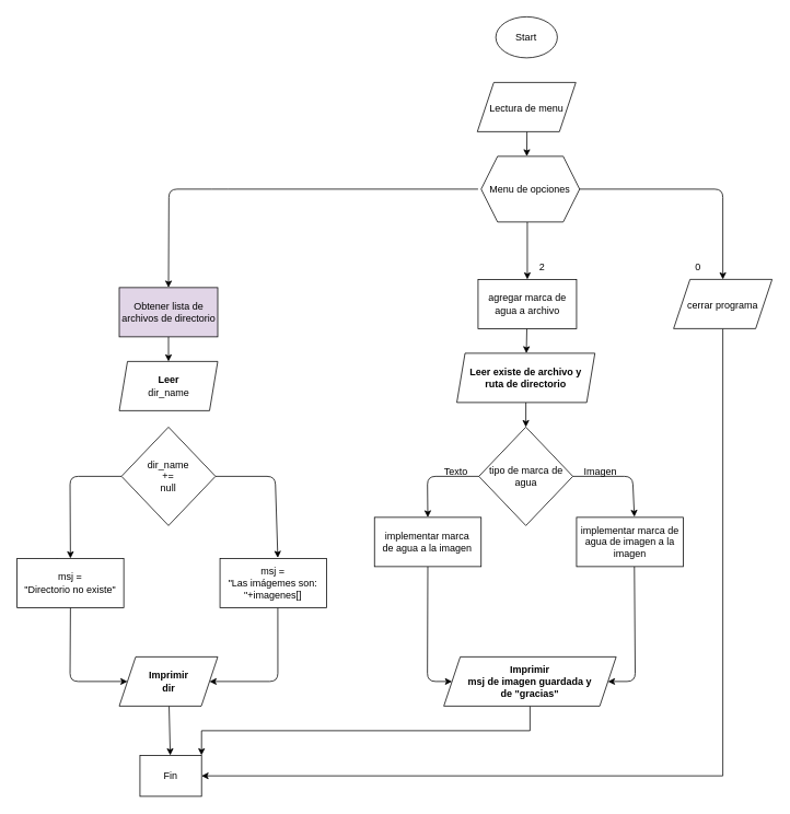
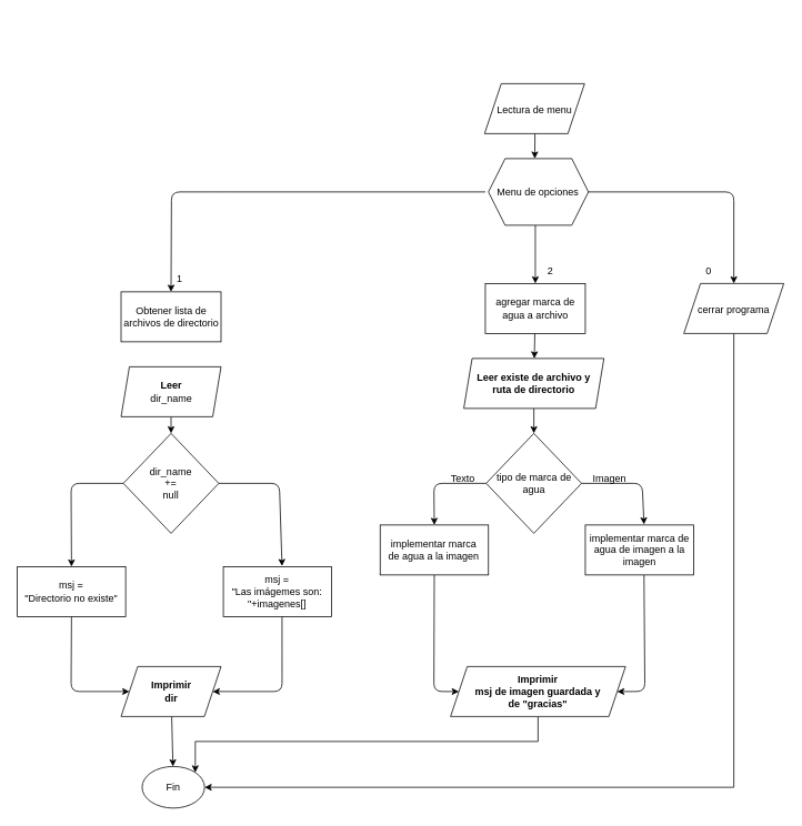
  <mxCell id="0" />
  <mxCell id="1" parent="0" />
  <mxCell id="2" value="" style="edgeStyle=none;html=1;" parent="1" edge="1"><mxGeometry relative="1" as="geometry"><mxPoint x="641.36" y="150" as="sourcePoint" /><mxPoint x="641.11" y="190" as="targetPoint" /></mxGeometry></mxCell>
- <mxCell id="3" value="Start" style="ellipse;whiteSpace=wrap;html=1;" parent="1" vertex="1"><mxGeometry x="603.36" y="20" width="75" height="50" as="geometry" /></mxCell>
+ <mxCell id="4" value="" style="edgeStyle=none;html=1;" parent="1" source="5" target="8" edge="1"><mxGeometry relative="1" as="geometry" /></mxCell>
  <mxCell id="5" value="Leer&lt;br&gt;&lt;span style=&quot;font-weight: normal;&quot;&gt;dir_name&lt;/span&gt;" style="shape=parallelogram;perimeter=parallelogramPerimeter;whiteSpace=wrap;html=1;fixedSize=1;size=10.0;fontStyle=1" parent="1" vertex="1"><mxGeometry x="144.5" y="440" width="120" height="60" as="geometry" /></mxCell>
  <mxCell id="6" value="" style="edgeStyle=none;html=1;entryX=0.542;entryY=-0.011;entryDx=0;entryDy=0;entryPerimeter=0;" parent="1" source="8" target="10" edge="1"><mxGeometry relative="1" as="geometry"><Array as="points"><mxPoint x="334.5" y="580" /></Array></mxGeometry></mxCell>
  <mxCell id="7" style="edgeStyle=none;html=1;entryX=0.5;entryY=0;entryDx=0;entryDy=0;fontSize=12;" parent="1" source="8" target="24" edge="1"><mxGeometry relative="1" as="geometry"><Array as="points"><mxPoint x="84.5" y="580" /></Array></mxGeometry></mxCell>
  <mxCell id="8" value="dir_name &lt;br&gt;+=&lt;br&gt;null" style="rhombus;whiteSpace=wrap;html=1;" parent="1" vertex="1"><mxGeometry x="147.25" y="520" width="114.5" height="120" as="geometry" /></mxCell>
  <mxCell id="9" style="edgeStyle=none;html=1;entryX=1;entryY=0.5;entryDx=0;entryDy=0;exitX=0.542;exitY=1.002;exitDx=0;exitDy=0;exitPerimeter=0;" parent="1" source="10" target="26" edge="1"><mxGeometry relative="1" as="geometry"><mxPoint x="267.25" y="830" as="targetPoint" /><Array as="points"><mxPoint x="337.75" y="830" /></Array></mxGeometry></mxCell>
  <mxCell id="10" value="msj = &lt;br&gt;&quot;Las imágemes son: &quot;+imagenes[]" style="whiteSpace=wrap;html=1;" parent="1" vertex="1"><mxGeometry x="267.25" y="680" width="130" height="60" as="geometry" /></mxCell>
  <mxCell id="11" value="" style="edgeStyle=none;html=1;entryX=0;entryY=0.5;entryDx=0;entryDy=0;exitX=0.5;exitY=1;exitDx=0;exitDy=0;" parent="1" source="24" target="26" edge="1"><mxGeometry relative="1" as="geometry"><mxPoint x="1.75" y="740" as="sourcePoint" /><mxPoint x="147.25" y="830" as="targetPoint" /><Array as="points"><mxPoint x="84.5" y="830" /></Array></mxGeometry></mxCell>
- <mxCell id="12" value="Fin" style="whiteSpace=wrap;html=1;rounded=0;" parent="1" vertex="1"><mxGeometry x="169.75" y="920" width="75" height="50" as="geometry" /></mxCell>
+ <mxCell id="12" value="Fin" style="ellipse;whiteSpace=wrap;html=1;" parent="1" vertex="1"><mxGeometry x="169.75" y="920" width="75" height="50" as="geometry" /></mxCell>
  <mxCell id="13" style="edgeStyle=none;html=1;entryX=0.5;entryY=0;entryDx=0;entryDy=0;" parent="1" target="17" edge="1"><mxGeometry relative="1" as="geometry"><Array as="points"><mxPoint x="266.75" y="230" /><mxPoint x="205" y="230" /></Array><mxPoint x="581.75" y="230" as="sourcePoint" /></mxGeometry></mxCell>
  <mxCell id="14" value="" style="edgeStyle=none;html=1;exitX=0.5;exitY=1;exitDx=0;exitDy=0;" parent="1" target="19" edge="1"><mxGeometry relative="1" as="geometry"><Array as="points" /><mxPoint x="641.75" y="270" as="sourcePoint" /></mxGeometry></mxCell>
  <mxCell id="15" value="" style="edgeStyle=none;html=1;fontSize=18;" parent="1" edge="1"><mxGeometry relative="1" as="geometry"><mxPoint x="880" y="340" as="targetPoint" /><Array as="points"><mxPoint x="880" y="230" /></Array><mxPoint x="700" y="230" as="sourcePoint" /></mxGeometry></mxCell>
- <mxCell id="16" value="" style="edgeStyle=none;html=1;fontSize=18;entryX=0.5;entryY=0;entryDx=0;entryDy=0;" parent="1" source="17" target="5" edge="1"><mxGeometry relative="1" as="geometry"><mxPoint x="207.5" y="430" as="targetPoint" /></mxGeometry></mxCell>
- <mxCell id="17" value="Obtener lista de archivos de directorio" style="whiteSpace=wrap;html=1;fillColor=#e1d5e7;" parent="1" vertex="1"><mxGeometry x="144.5" y="350" width="120" height="60" as="geometry" /></mxCell>
+ <mxCell id="17" value="Obtener lista de archivos de directorio" style="whiteSpace=wrap;html=1;" parent="1" vertex="1"><mxGeometry x="144.5" y="350" width="120" height="60" as="geometry" /></mxCell>
  <mxCell id="18" value="" style="edgeStyle=none;html=1;fontSize=12;" parent="1" source="19" target="28" edge="1"><mxGeometry relative="1" as="geometry" /></mxCell>
  <mxCell id="19" value="agregar marca de agua a archivo" style="whiteSpace=wrap;html=1;" parent="1" vertex="1"><mxGeometry x="581.75" y="340" width="120" height="60" as="geometry" /></mxCell>
  <mxCell id="20" style="edgeStyle=orthogonalEdgeStyle;rounded=0;orthogonalLoop=1;jettySize=auto;html=1;exitX=0.5;exitY=1;exitDx=0;exitDy=0;entryX=1;entryY=0.5;entryDx=0;entryDy=0;" parent="1" source="21" target="12" edge="1"><mxGeometry relative="1" as="geometry" /></mxCell>
  <mxCell id="21" value="&lt;span style=&quot;font-size: 12px;&quot;&gt;cerrar programa&lt;/span&gt;" style="shape=parallelogram;perimeter=parallelogramPerimeter;whiteSpace=wrap;html=1;fixedSize=1;fontSize=18;" parent="1" vertex="1"><mxGeometry x="820" y="340" width="120" height="60" as="geometry" /></mxCell>
  <mxCell id="22" value="&lt;font style=&quot;font-size: 12px;&quot;&gt;Lectura de menu&lt;br&gt;&lt;/font&gt;" style="shape=parallelogram;perimeter=parallelogramPerimeter;whiteSpace=wrap;html=1;fixedSize=1;fontSize=18;" parent="1" vertex="1"><mxGeometry x="580.86" y="100" width="120" height="60" as="geometry" /></mxCell>
  <mxCell id="23" style="edgeStyle=none;html=1;fontSize=12;" parent="1" source="24" edge="1"><mxGeometry relative="1" as="geometry"><mxPoint x="74" y="690" as="targetPoint" /></mxGeometry></mxCell>
  <mxCell id="24" value="msj = &lt;br&gt;&quot;Directorio no existe&quot;" style="whiteSpace=wrap;html=1;" parent="1" vertex="1"><mxGeometry x="20" y="680" width="130" height="60" as="geometry" /></mxCell>
  <mxCell id="25" value="" style="edgeStyle=none;html=1;fontSize=12;" parent="1" source="26" target="12" edge="1"><mxGeometry relative="1" as="geometry" /></mxCell>
  <mxCell id="26" value="&lt;b&gt;Imprimir&lt;br&gt;dir&lt;/b&gt;" style="shape=parallelogram;perimeter=parallelogramPerimeter;whiteSpace=wrap;html=1;fixedSize=1;fontSize=12;" parent="1" vertex="1"><mxGeometry x="144.5" y="800" width="120" height="60" as="geometry" /></mxCell>
  <mxCell id="27" style="edgeStyle=orthogonalEdgeStyle;rounded=0;orthogonalLoop=1;jettySize=auto;html=1;exitX=0.5;exitY=1;exitDx=0;exitDy=0;entryX=0.5;entryY=0;entryDx=0;entryDy=0;" parent="1" source="28" target="29" edge="1"><mxGeometry relative="1" as="geometry" /></mxCell>
  <mxCell id="28" value="Leer existe de archivo y&lt;br&gt;ruta de directorio" style="shape=parallelogram;perimeter=parallelogramPerimeter;whiteSpace=wrap;html=1;fixedSize=1;size=10.0;fontStyle=1" parent="1" vertex="1"><mxGeometry x="555.87" y="430" width="168.25" height="60" as="geometry" /></mxCell>
  <mxCell id="29" value="tipo de marca de agua" style="rhombus;whiteSpace=wrap;html=1;" parent="1" vertex="1"><mxGeometry x="582.74" y="520" width="114.5" height="120" as="geometry" /></mxCell>
+ <mxCell id="30" value="1" style="text;html=1;strokeColor=none;fillColor=none;align=center;verticalAlign=middle;whiteSpace=wrap;rounded=0;" parent="1" vertex="1"><mxGeometry x="184.75" y="320" width="60" height="30" as="geometry" /></mxCell>
  <mxCell id="31" value="2" style="text;html=1;strokeColor=none;fillColor=none;align=center;verticalAlign=middle;whiteSpace=wrap;rounded=0;" parent="1" vertex="1"><mxGeometry x="630" y="310" width="60" height="30" as="geometry" /></mxCell>
  <mxCell id="32" value="0" style="text;html=1;strokeColor=none;fillColor=none;align=center;verticalAlign=middle;whiteSpace=wrap;rounded=0;" parent="1" vertex="1"><mxGeometry x="820" y="310" width="60" height="30" as="geometry" /></mxCell>
  <mxCell id="33" value="" style="edgeStyle=none;html=1;entryX=0.542;entryY=-0.011;entryDx=0;entryDy=0;entryPerimeter=0;" parent="1" target="36" edge="1"><mxGeometry relative="1" as="geometry"><Array as="points"><mxPoint x="769.99" y="580" /></Array><mxPoint x="697.24" y="580" as="sourcePoint" /></mxGeometry></mxCell>
  <mxCell id="34" style="edgeStyle=none;html=1;entryX=0.5;entryY=0;entryDx=0;entryDy=0;fontSize=12;" parent="1" target="38" edge="1"><mxGeometry relative="1" as="geometry"><Array as="points"><mxPoint x="519.99" y="580" /></Array><mxPoint x="582.74" y="580" as="sourcePoint" /></mxGeometry></mxCell>
  <mxCell id="35" style="edgeStyle=none;html=1;entryX=1;entryY=0.5;entryDx=0;entryDy=0;exitX=0.542;exitY=1.002;exitDx=0;exitDy=0;exitPerimeter=0;" parent="1" source="36" target="40" edge="1"><mxGeometry relative="1" as="geometry"><mxPoint x="702.74" y="830" as="targetPoint" /><Array as="points"><mxPoint x="773.24" y="830" /></Array></mxGeometry></mxCell>
  <mxCell id="36" value="implementar marca de agua de imagen a la imagen" style="whiteSpace=wrap;html=1;" parent="1" vertex="1"><mxGeometry x="701.75" y="630" width="130" height="60" as="geometry" /></mxCell>
  <mxCell id="37" value="" style="edgeStyle=none;html=1;entryX=0;entryY=0.5;entryDx=0;entryDy=0;exitX=0.5;exitY=1;exitDx=0;exitDy=0;" parent="1" source="38" target="40" edge="1"><mxGeometry relative="1" as="geometry"><mxPoint x="437.24" y="740" as="sourcePoint" /><mxPoint x="582.74" y="830" as="targetPoint" /><Array as="points"><mxPoint x="519.99" y="830" /></Array></mxGeometry></mxCell>
  <mxCell id="38" value="implementar marca&lt;br&gt;de agua a la imagen" style="whiteSpace=wrap;html=1;" parent="1" vertex="1"><mxGeometry x="455.49" y="630" width="130" height="60" as="geometry" /></mxCell>
  <mxCell id="39" style="edgeStyle=orthogonalEdgeStyle;rounded=0;orthogonalLoop=1;jettySize=auto;html=1;exitX=0.5;exitY=1;exitDx=0;exitDy=0;entryX=1;entryY=0;entryDx=0;entryDy=0;" parent="1" source="40" target="12" edge="1"><mxGeometry relative="1" as="geometry" /></mxCell>
  <mxCell id="40" value="&lt;b&gt;Imprimir&lt;br&gt;msj de imagen guardada y&lt;br&gt;de &quot;gracias&quot;&lt;br&gt;&lt;/b&gt;" style="shape=parallelogram;perimeter=parallelogramPerimeter;whiteSpace=wrap;html=1;fixedSize=1;fontSize=12;" parent="1" vertex="1"><mxGeometry x="540" y="800" width="210.01" height="60" as="geometry" /></mxCell>
  <mxCell id="41" value="Texto" style="text;html=1;strokeColor=none;fillColor=none;align=center;verticalAlign=middle;whiteSpace=wrap;rounded=0;" parent="1" vertex="1"><mxGeometry x="525.49" y="560" width="60" height="30" as="geometry" /></mxCell>
  <mxCell id="42" value="Imagen" style="text;html=1;strokeColor=none;fillColor=none;align=center;verticalAlign=middle;whiteSpace=wrap;rounded=0;" parent="1" vertex="1"><mxGeometry x="700.86" y="560" width="60" height="30" as="geometry" /></mxCell>
  <mxCell id="43" value="Menu de opciones" style="shape=hexagon;perimeter=hexagonPerimeter2;whiteSpace=wrap;html=1;fixedSize=1;" vertex="1" parent="1"><mxGeometry x="585.49" y="190" width="120" height="80" as="geometry" /></mxCell>
